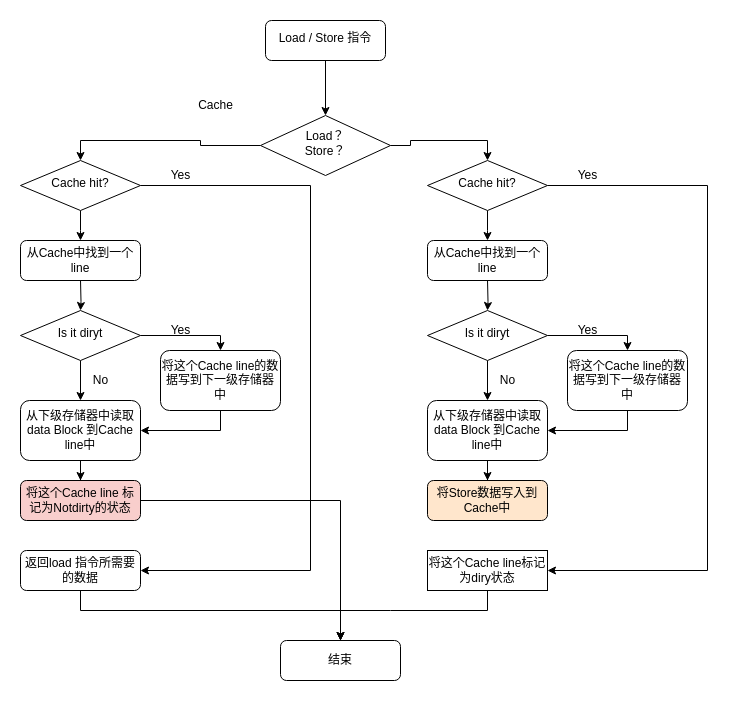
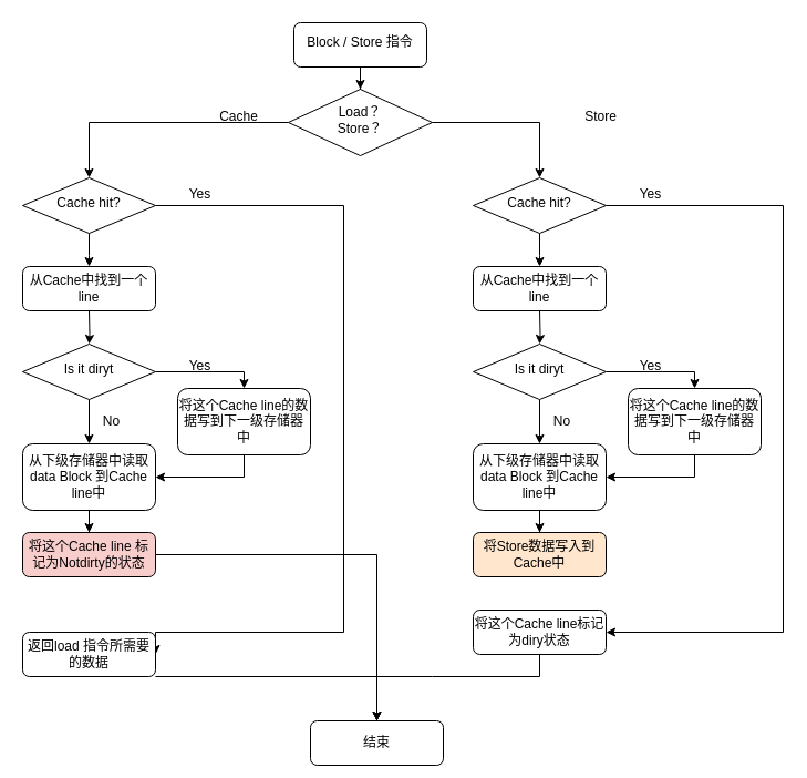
  <mxCell id="0" />
  <mxCell id="1" parent="0" />
  <mxCell id="2" value="" style="edgeStyle=orthogonalEdgeStyle;rounded=0;orthogonalLoop=1;jettySize=auto;html=1;" edge="1" parent="1" target="8"><mxGeometry relative="1" as="geometry"><mxPoint x="80.029" y="280" as="sourcePoint" /></mxGeometry></mxCell>
  <mxCell id="3" value="" style="edgeStyle=orthogonalEdgeStyle;rounded=0;orthogonalLoop=1;jettySize=auto;html=1;" edge="1" parent="1" source="5"><mxGeometry relative="1" as="geometry"><mxPoint x="80" y="240" as="targetPoint" /></mxGeometry></mxCell>
  <mxCell id="4" style="edgeStyle=orthogonalEdgeStyle;rounded=0;orthogonalLoop=1;jettySize=auto;html=1;exitX=1;exitY=0.5;exitDx=0;exitDy=0;entryX=1;entryY=0.5;entryDx=0;entryDy=0;" edge="1" parent="1" source="5" target="17"><mxGeometry relative="1" as="geometry"><mxPoint x="320" y="550" as="targetPoint" /><Array as="points"><mxPoint x="310" y="185" /><mxPoint x="310" y="570" /></Array></mxGeometry></mxCell>
  <mxCell id="5" value="Cache hit?" style="rhombus;whiteSpace=wrap;html=1;shadow=0;fontFamily=Helvetica;fontSize=12;align=center;strokeWidth=1;spacing=6;spacingTop=-4;" vertex="1" parent="1"><mxGeometry x="20" y="160" width="120" height="50" as="geometry" /></mxCell>
  <mxCell id="6" value="" style="edgeStyle=orthogonalEdgeStyle;rounded=0;orthogonalLoop=1;jettySize=auto;html=1;exitX=0.5;exitY=1;exitDx=0;exitDy=0;" edge="1" parent="1" source="8" target="10"><mxGeometry relative="1" as="geometry"><mxPoint x="80" y="370" as="sourcePoint" /></mxGeometry></mxCell>
  <mxCell id="7" style="edgeStyle=orthogonalEdgeStyle;rounded=0;orthogonalLoop=1;jettySize=auto;html=1;entryX=0.5;entryY=0;entryDx=0;entryDy=0;" edge="1" parent="1" source="8" target="12"><mxGeometry relative="1" as="geometry"><Array as="points"><mxPoint x="220" y="335" /></Array></mxGeometry></mxCell>
  <mxCell id="8" value="Is it diryt" style="rhombus;whiteSpace=wrap;html=1;shadow=0;fontFamily=Helvetica;fontSize=12;align=center;strokeWidth=1;spacing=6;spacingTop=-4;" vertex="1" parent="1"><mxGeometry x="20" y="310" width="120" height="50" as="geometry" /></mxCell>
  <mxCell id="9" value="" style="edgeStyle=orthogonalEdgeStyle;rounded=0;orthogonalLoop=1;jettySize=auto;html=1;" edge="1" parent="1" source="10" target="15"><mxGeometry relative="1" as="geometry" /></mxCell>
  <mxCell id="10" value="从下级存储器中读取data Block 到Cache line中" style="rounded=1;whiteSpace=wrap;html=1;fontSize=12;glass=0;strokeWidth=1;shadow=0;" vertex="1" parent="1"><mxGeometry x="20" y="400.01" width="120" height="59.99" as="geometry" /></mxCell>
  <mxCell id="11" style="edgeStyle=orthogonalEdgeStyle;rounded=0;orthogonalLoop=1;jettySize=auto;html=1;exitX=0.5;exitY=1;exitDx=0;exitDy=0;entryX=1;entryY=0.5;entryDx=0;entryDy=0;" edge="1" parent="1" source="12" target="10"><mxGeometry relative="1" as="geometry" /></mxCell>
  <mxCell id="12" value="将这个Cache line的数据写到下一级存储器中" style="rounded=1;whiteSpace=wrap;html=1;fontSize=12;glass=0;strokeWidth=1;shadow=0;" vertex="1" parent="1"><mxGeometry x="160" y="350" width="120" height="60" as="geometry" /></mxCell>
  <mxCell id="13" value="从Cache中找到一个line" style="rounded=1;whiteSpace=wrap;html=1;fontSize=12;glass=0;strokeWidth=1;shadow=0;" vertex="1" parent="1"><mxGeometry x="20" y="240" width="120" height="40" as="geometry" /></mxCell>
  <mxCell id="14" value="" style="edgeStyle=orthogonalEdgeStyle;rounded=0;orthogonalLoop=1;jettySize=auto;html=1;" edge="1" parent="1" source="15" target="46"><mxGeometry relative="1" as="geometry" /></mxCell>
  <mxCell id="15" value="将这个Cache line 标记为Notdirty的状态" style="rounded=1;whiteSpace=wrap;html=1;fontSize=12;glass=0;strokeWidth=1;shadow=0;fillColor=#f8cecc;" vertex="1" parent="1"><mxGeometry x="20" y="480" width="120" height="40" as="geometry" /></mxCell>
  <mxCell id="16" style="edgeStyle=orthogonalEdgeStyle;rounded=0;orthogonalLoop=1;jettySize=auto;html=1;entryX=0.5;entryY=0;entryDx=0;entryDy=0;" edge="1" parent="1" source="17" target="46"><mxGeometry relative="1" as="geometry"><Array as="points"><mxPoint x="80" y="610" /><mxPoint x="340" y="610" /></Array></mxGeometry></mxCell>
- <mxCell id="17" value="返回load 指令所需要的数据" style="rounded=1;whiteSpace=wrap;html=1;fontSize=12;glass=0;strokeWidth=1;shadow=0;" vertex="1" parent="1"><mxGeometry x="20" y="550" width="120" height="40" as="geometry" /></mxCell>
+ <mxCell id="17" value="返回load 指令所需要的数据" style="rounded=1;whiteSpace=wrap;html=1;fontSize=12;glass=0;strokeWidth=1;shadow=0;" vertex="1" parent="1"><mxGeometry x="20" y="570" width="120" height="40" as="geometry" /></mxCell>
  <mxCell id="18" value="Yes" style="text;html=1;align=center;verticalAlign=middle;resizable=0;points=[];autosize=1;strokeColor=none;fillColor=none;" vertex="1" parent="1"><mxGeometry x="160" y="160" width="40" height="30" as="geometry" /></mxCell>
  <mxCell id="19" value="Yes" style="text;html=1;align=center;verticalAlign=middle;resizable=0;points=[];autosize=1;strokeColor=none;fillColor=none;" vertex="1" parent="1"><mxGeometry x="160" y="315" width="40" height="30" as="geometry" /></mxCell>
  <mxCell id="20" value="No" style="text;html=1;align=center;verticalAlign=middle;resizable=0;points=[];autosize=1;strokeColor=none;fillColor=none;" vertex="1" parent="1"><mxGeometry x="80" y="365" width="40" height="30" as="geometry" /></mxCell>
  <mxCell id="21" value="" style="edgeStyle=orthogonalEdgeStyle;rounded=0;orthogonalLoop=1;jettySize=auto;html=1;" edge="1" parent="1" target="27"><mxGeometry relative="1" as="geometry"><mxPoint x="487.029" y="280" as="sourcePoint" /></mxGeometry></mxCell>
  <mxCell id="22" value="" style="edgeStyle=orthogonalEdgeStyle;rounded=0;orthogonalLoop=1;jettySize=auto;html=1;" edge="1" parent="1" source="24"><mxGeometry relative="1" as="geometry"><mxPoint x="487" y="240" as="targetPoint" /></mxGeometry></mxCell>
  <mxCell id="23" style="edgeStyle=orthogonalEdgeStyle;rounded=0;orthogonalLoop=1;jettySize=auto;html=1;exitX=1;exitY=0.5;exitDx=0;exitDy=0;entryX=1;entryY=0.5;entryDx=0;entryDy=0;" edge="1" parent="1" source="24" target="35"><mxGeometry relative="1" as="geometry"><mxPoint x="727" y="550" as="targetPoint" /><Array as="points"><mxPoint x="707" y="185" /><mxPoint x="707" y="570" /></Array></mxGeometry></mxCell>
  <mxCell id="24" value="Cache hit?" style="rhombus;whiteSpace=wrap;html=1;shadow=0;fontFamily=Helvetica;fontSize=12;align=center;strokeWidth=1;spacing=6;spacingTop=-4;" vertex="1" parent="1"><mxGeometry x="427" y="160" width="120" height="50" as="geometry" /></mxCell>
  <mxCell id="25" value="" style="edgeStyle=orthogonalEdgeStyle;rounded=0;orthogonalLoop=1;jettySize=auto;html=1;exitX=0.5;exitY=1;exitDx=0;exitDy=0;" edge="1" parent="1" source="27" target="29"><mxGeometry relative="1" as="geometry"><mxPoint x="487" y="370" as="sourcePoint" /></mxGeometry></mxCell>
  <mxCell id="26" style="edgeStyle=orthogonalEdgeStyle;rounded=0;orthogonalLoop=1;jettySize=auto;html=1;entryX=0.5;entryY=0;entryDx=0;entryDy=0;" edge="1" parent="1" source="27" target="31"><mxGeometry relative="1" as="geometry"><Array as="points"><mxPoint x="627" y="335" /></Array></mxGeometry></mxCell>
  <mxCell id="27" value="Is it diryt" style="rhombus;whiteSpace=wrap;html=1;shadow=0;fontFamily=Helvetica;fontSize=12;align=center;strokeWidth=1;spacing=6;spacingTop=-4;" vertex="1" parent="1"><mxGeometry x="427" y="310" width="120" height="50" as="geometry" /></mxCell>
  <mxCell id="28" value="" style="edgeStyle=orthogonalEdgeStyle;rounded=0;orthogonalLoop=1;jettySize=auto;html=1;" edge="1" parent="1" source="29" target="33"><mxGeometry relative="1" as="geometry" /></mxCell>
  <mxCell id="29" value="从下级存储器中读取data Block 到Cache line中" style="rounded=1;whiteSpace=wrap;html=1;fontSize=12;glass=0;strokeWidth=1;shadow=0;" vertex="1" parent="1"><mxGeometry x="427" y="400.01" width="120" height="59.99" as="geometry" /></mxCell>
  <mxCell id="30" style="edgeStyle=orthogonalEdgeStyle;rounded=0;orthogonalLoop=1;jettySize=auto;html=1;exitX=0.5;exitY=1;exitDx=0;exitDy=0;entryX=1;entryY=0.5;entryDx=0;entryDy=0;" edge="1" parent="1" source="31" target="29"><mxGeometry relative="1" as="geometry" /></mxCell>
  <mxCell id="31" value="将这个Cache line的数据写到下一级存储器中" style="rounded=1;whiteSpace=wrap;html=1;fontSize=12;glass=0;strokeWidth=1;shadow=0;" vertex="1" parent="1"><mxGeometry x="567" y="350" width="120" height="60" as="geometry" /></mxCell>
  <mxCell id="32" value="从Cache中找到一个line" style="rounded=1;whiteSpace=wrap;html=1;fontSize=12;glass=0;strokeWidth=1;shadow=0;" vertex="1" parent="1"><mxGeometry x="427" y="240" width="120" height="40" as="geometry" /></mxCell>
  <mxCell id="33" value="将Store数据写入到Cache中" style="rounded=1;whiteSpace=wrap;html=1;fontSize=12;glass=0;strokeWidth=1;shadow=0;fillColor=#ffe6cc;" vertex="1" parent="1"><mxGeometry x="427" y="480" width="120" height="40" as="geometry" /></mxCell>
  <mxCell id="34" style="edgeStyle=orthogonalEdgeStyle;rounded=0;orthogonalLoop=1;jettySize=auto;html=1;entryX=0.5;entryY=0;entryDx=0;entryDy=0;" edge="1" parent="1" source="35" target="46"><mxGeometry relative="1" as="geometry"><Array as="points"><mxPoint x="390" y="610" /><mxPoint x="235" y="610" /></Array></mxGeometry></mxCell>
- <mxCell id="35" value="将这个Cache line标记为diry状态" style="whiteSpace=wrap;html=1;fontSize=12;glass=0;strokeWidth=1;shadow=0;rounded=0;" vertex="1" parent="1"><mxGeometry x="427" y="550" width="120" height="40" as="geometry" /></mxCell>
+ <mxCell id="35" value="将这个Cache line标记为diry状态" style="rounded=1;whiteSpace=wrap;html=1;fontSize=12;glass=0;strokeWidth=1;shadow=0;" vertex="1" parent="1"><mxGeometry x="427" y="550" width="120" height="40" as="geometry" /></mxCell>
  <mxCell id="36" value="Yes" style="text;html=1;align=center;verticalAlign=middle;resizable=0;points=[];autosize=1;strokeColor=none;fillColor=none;" vertex="1" parent="1"><mxGeometry x="567" y="160" width="40" height="30" as="geometry" /></mxCell>
  <mxCell id="37" value="Yes" style="text;html=1;align=center;verticalAlign=middle;resizable=0;points=[];autosize=1;strokeColor=none;fillColor=none;" vertex="1" parent="1"><mxGeometry x="567" y="315" width="40" height="30" as="geometry" /></mxCell>
  <mxCell id="38" value="No" style="text;html=1;align=center;verticalAlign=middle;resizable=0;points=[];autosize=1;strokeColor=none;fillColor=none;" vertex="1" parent="1"><mxGeometry x="487" y="365" width="40" height="30" as="geometry" /></mxCell>
  <mxCell id="39" style="edgeStyle=orthogonalEdgeStyle;rounded=0;orthogonalLoop=1;jettySize=auto;html=1;entryX=0.5;entryY=0;entryDx=0;entryDy=0;" edge="1" parent="1" source="41" target="5"><mxGeometry relative="1" as="geometry" /></mxCell>
  <mxCell id="40" style="edgeStyle=orthogonalEdgeStyle;rounded=0;orthogonalLoop=1;jettySize=auto;html=1;entryX=0.5;entryY=0;entryDx=0;entryDy=0;" edge="1" parent="1" source="41" target="24"><mxGeometry relative="1" as="geometry" /></mxCell>
- <mxCell id="41" value="Load？&lt;br&gt;Store？" style="rhombus;whiteSpace=wrap;html=1;shadow=0;fontFamily=Helvetica;fontSize=12;align=center;strokeWidth=1;spacing=6;spacingTop=-4;" vertex="1" parent="1"><mxGeometry x="260" y="115" width="130" height="60" as="geometry" /></mxCell>
+ <mxCell id="41" value="Load？&lt;br&gt;Store？" style="rhombus;whiteSpace=wrap;html=1;shadow=0;fontFamily=Helvetica;fontSize=12;align=center;strokeWidth=1;spacing=6;spacingTop=-4;" vertex="1" parent="1"><mxGeometry x="260" y="80" width="130" height="60" as="geometry" /></mxCell>
  <mxCell id="42" value="Cache" style="text;html=1;align=center;verticalAlign=middle;resizable=0;points=[];autosize=1;strokeColor=none;fillColor=none;" vertex="1" parent="1"><mxGeometry x="190" y="90" width="50" height="30" as="geometry" /></mxCell>
+ <mxCell id="43" value="Store" style="text;html=1;align=center;verticalAlign=middle;resizable=0;points=[];autosize=1;strokeColor=none;fillColor=none;" vertex="1" parent="1"><mxGeometry x="517" y="90" width="50" height="30" as="geometry" /></mxCell>
  <mxCell id="44" value="" style="edgeStyle=orthogonalEdgeStyle;rounded=0;orthogonalLoop=1;jettySize=auto;html=1;" edge="1" parent="1" source="45" target="41"><mxGeometry relative="1" as="geometry" /></mxCell>
- <mxCell id="45" value="Load / Store 指令" style="rounded=1;whiteSpace=wrap;html=1;shadow=0;strokeWidth=1;spacing=6;spacingTop=-4;" vertex="1" parent="1"><mxGeometry x="265" y="20" width="120" height="40" as="geometry" /></mxCell>
- <mxCell id="46" value="结束" style="rounded=1;whiteSpace=wrap;html=1;fontSize=12;glass=0;strokeWidth=1;shadow=0;" vertex="1" parent="1"><mxGeometry x="280" y="640" width="120" height="40" as="geometry" /></mxCell>
+ <mxCell id="45" value="Block / Store 指令" style="rounded=1;whiteSpace=wrap;html=1;shadow=0;strokeWidth=1;spacing=6;spacingTop=-4;" vertex="1" parent="1"><mxGeometry x="265" y="20" width="120" height="40" as="geometry" /></mxCell>
+ <mxCell id="46" value="结束" style="rounded=1;whiteSpace=wrap;html=1;fontSize=12;glass=0;strokeWidth=1;shadow=0;" vertex="1" parent="1"><mxGeometry x="280" y="650" width="120" height="40" as="geometry" /></mxCell>
